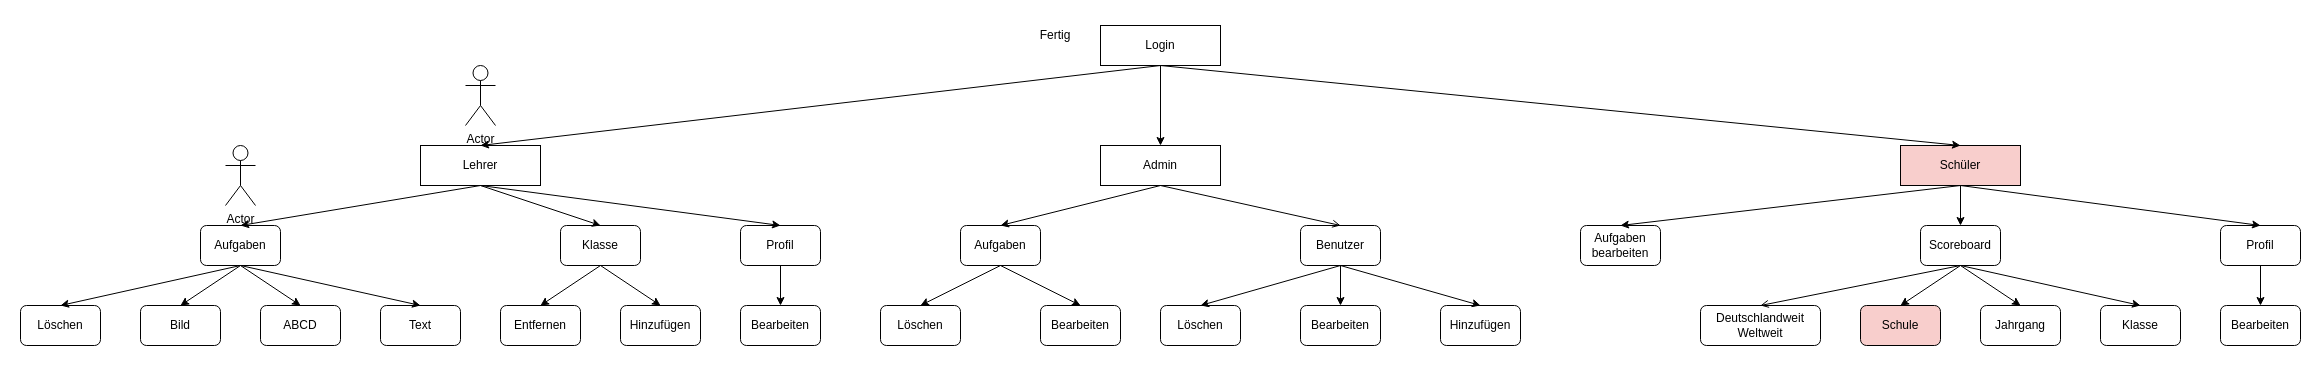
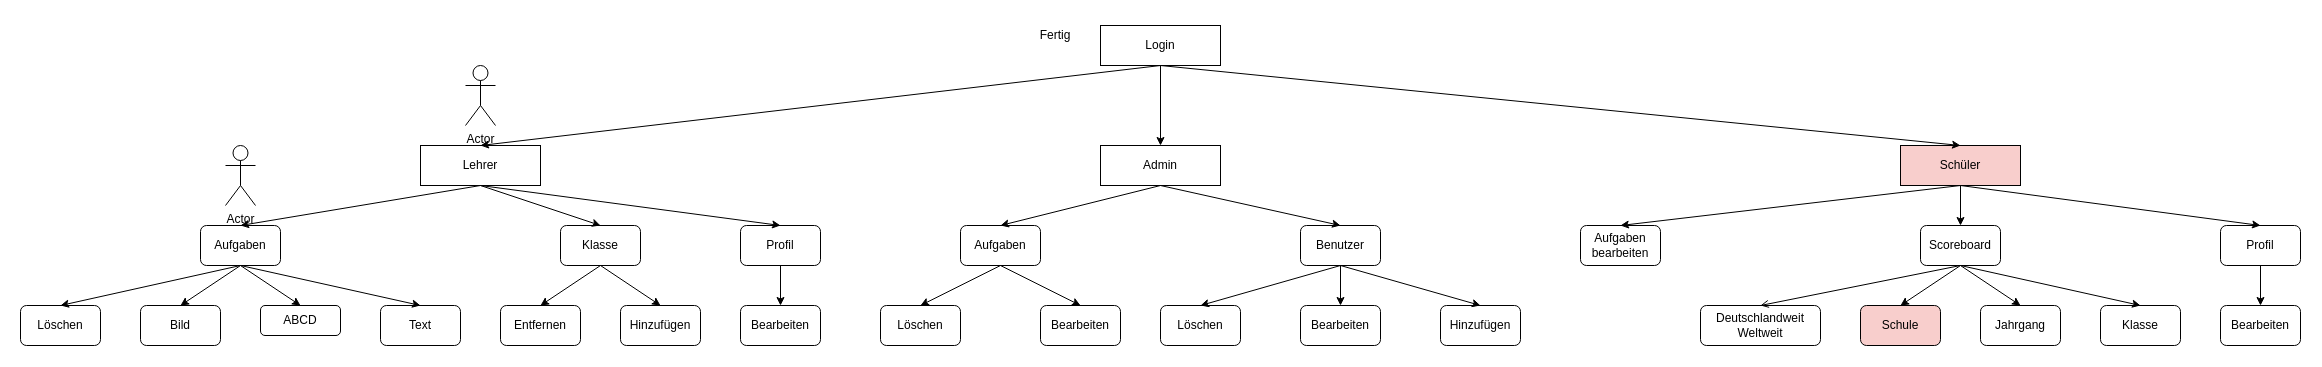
  <mxCell id="0" />
  <mxCell id="1" parent="0" />
  <mxCell id="2" value="Login" style="rounded=0;whiteSpace=wrap;html=1;" parent="1" vertex="1"><mxGeometry x="1100" y="25" width="120" height="40" as="geometry" /></mxCell>
  <mxCell id="3" value="Lehrer" style="rounded=0;whiteSpace=wrap;html=1;" parent="1" vertex="1"><mxGeometry x="420" y="145" width="120" height="40" as="geometry" /></mxCell>
  <mxCell id="4" value="Schüler" style="rounded=0;whiteSpace=wrap;html=1;fillColor=#f8cecc;" parent="1" vertex="1"><mxGeometry x="1900" y="145" width="120" height="40" as="geometry" /></mxCell>
  <mxCell id="5" value="" style="endArrow=classic;html=1;rounded=0;exitX=0.5;exitY=1;exitDx=0;exitDy=0;entryX=0.5;entryY=0;entryDx=0;entryDy=0;" parent="1" source="2" target="3" edge="1"><mxGeometry width="50" height="50" relative="1" as="geometry"><mxPoint x="1220" y="345" as="sourcePoint" /><mxPoint x="1270" y="295" as="targetPoint" /></mxGeometry></mxCell>
  <mxCell id="6" value="" style="endArrow=classic;html=1;rounded=0;exitX=0.5;exitY=1;exitDx=0;exitDy=0;entryX=0.5;entryY=0;entryDx=0;entryDy=0;" parent="1" source="2" target="4" edge="1"><mxGeometry width="50" height="50" relative="1" as="geometry"><mxPoint x="1260" y="105" as="sourcePoint" /><mxPoint x="1310" y="55" as="targetPoint" /></mxGeometry></mxCell>
  <mxCell id="7" value="Admin" style="rounded=0;whiteSpace=wrap;html=1;" parent="1" vertex="1"><mxGeometry x="1100" y="145" width="120" height="40" as="geometry" /></mxCell>
  <mxCell id="8" value="" style="endArrow=classic;html=1;rounded=0;entryX=0.5;entryY=0;entryDx=0;entryDy=0;" parent="1" target="7" edge="1"><mxGeometry width="50" height="50" relative="1" as="geometry"><mxPoint x="1160" y="65" as="sourcePoint" /><mxPoint x="1200" y="75" as="targetPoint" /></mxGeometry></mxCell>
  <mxCell id="9" value="Aufgaben" style="rounded=1;whiteSpace=wrap;html=1;" parent="1" vertex="1"><mxGeometry x="200" y="225" width="80" height="40" as="geometry" /></mxCell>
  <mxCell id="10" value="Klasse" style="rounded=1;whiteSpace=wrap;html=1;" parent="1" vertex="1"><mxGeometry x="560" y="225" width="80" height="40" as="geometry" /></mxCell>
  <mxCell id="11" value="Profil" style="rounded=1;whiteSpace=wrap;html=1;" parent="1" vertex="1"><mxGeometry y="225" width="80" height="40" as="geometry" x="740" /></mxCell>
  <mxCell id="12" value="" style="endArrow=classic;html=1;rounded=0;exitX=0.5;exitY=1;exitDx=0;exitDy=0;entryX=0.5;entryY=0;entryDx=0;entryDy=0;" parent="1" source="3" target="9" edge="1"><mxGeometry width="50" height="50" relative="1" as="geometry"><mxPoint x="460" y="195" as="sourcePoint" /><mxPoint x="510" y="145" as="targetPoint" /></mxGeometry></mxCell>
  <mxCell id="13" value="" style="endArrow=classic;html=1;rounded=0;entryX=0.5;entryY=0;entryDx=0;entryDy=0;exitX=0.5;exitY=1;exitDx=0;exitDy=0;" parent="1" source="3" target="10" edge="1"><mxGeometry width="50" height="50" relative="1" as="geometry"><mxPoint x="630" y="205" as="sourcePoint" /><mxPoint x="510" y="165" as="targetPoint" /></mxGeometry></mxCell>
  <mxCell id="14" value="" style="endArrow=classic;html=1;rounded=0;exitX=0.5;exitY=1;exitDx=0;exitDy=0;entryX=0.5;entryY=0;entryDx=0;entryDy=0;" parent="1" source="3" target="11" edge="1"><mxGeometry width="50" height="50" relative="1" as="geometry"><mxPoint x="750" y="195" as="sourcePoint" /><mxPoint x="800" y="145" as="targetPoint" /></mxGeometry></mxCell>
  <mxCell id="15" value="Benutzer" style="rounded=1;whiteSpace=wrap;html=1;" parent="1" vertex="1"><mxGeometry x="1300" y="225" width="80" height="40" as="geometry" /></mxCell>
  <mxCell id="16" value="Aufgaben" style="rounded=1;whiteSpace=wrap;html=1;" parent="1" vertex="1"><mxGeometry x="960" y="225" width="80" height="40" as="geometry" /></mxCell>
  <mxCell id="17" value="" style="endArrow=classic;html=1;rounded=0;exitX=0.5;exitY=1;exitDx=0;exitDy=0;entryX=0.5;entryY=0;entryDx=0;entryDy=0;" parent="1" source="7" target="16" edge="1"><mxGeometry width="50" height="50" relative="1" as="geometry"><mxPoint x="1010" y="355" as="sourcePoint" /><mxPoint x="1060" y="305" as="targetPoint" /></mxGeometry></mxCell>
- <mxCell id="18" value="" style="endArrow=open;html=1;rounded=0;exitX=0.5;exitY=1;exitDx=0;exitDy=0;entryX=0.5;entryY=0;entryDx=0;entryDy=0;" parent="1" source="7" target="15" edge="1"><mxGeometry width="50" height="50" relative="1" as="geometry"><mxPoint x="1140" y="405" as="sourcePoint" /><mxPoint x="1190" y="355" as="targetPoint" /></mxGeometry></mxCell>
+ <mxCell id="18" value="" style="endArrow=classic;html=1;rounded=0;exitX=0.5;exitY=1;exitDx=0;exitDy=0;entryX=0.5;entryY=0;entryDx=0;entryDy=0;" parent="1" source="7" target="15" edge="1"><mxGeometry width="50" height="50" relative="1" as="geometry"><mxPoint x="1140" y="405" as="sourcePoint" /><mxPoint x="1190" y="355" as="targetPoint" /></mxGeometry></mxCell>
  <mxCell id="19" value="Aufgaben&lt;div&gt;bearbeiten&lt;/div&gt;" style="rounded=1;whiteSpace=wrap;html=1;" parent="1" vertex="1"><mxGeometry x="1580" y="225" width="80" height="40" as="geometry" /></mxCell>
  <mxCell id="20" value="Scoreboard" style="rounded=1;whiteSpace=wrap;html=1;" parent="1" vertex="1"><mxGeometry x="1920" y="225" width="80" height="40" as="geometry" /></mxCell>
  <mxCell id="21" value="Profil" style="rounded=1;whiteSpace=wrap;html=1;" parent="1" vertex="1"><mxGeometry x="2220" y="225" width="80" height="40" as="geometry" /></mxCell>
  <mxCell id="22" value="Bild" style="rounded=1;whiteSpace=wrap;html=1;" parent="1" vertex="1"><mxGeometry x="140" y="305" width="80" height="40" as="geometry" /></mxCell>
- <mxCell id="23" value="ABCD" style="rounded=1;whiteSpace=wrap;html=1;" parent="1" vertex="1"><mxGeometry x="260" y="305" width="80" height="40" as="geometry" /></mxCell>
+ <mxCell id="23" value="ABCD" style="rounded=1;whiteSpace=wrap;html=1;" parent="1" vertex="1"><mxGeometry x="260" y="305" width="80" height="30" as="geometry" /></mxCell>
  <mxCell id="24" value="Text" style="rounded=1;whiteSpace=wrap;html=1;" parent="1" vertex="1"><mxGeometry x="380" y="305" width="80" height="40" as="geometry" /></mxCell>
  <mxCell id="25" value="" style="endArrow=classic;html=1;rounded=0;exitX=0.5;exitY=1;exitDx=0;exitDy=0;entryX=0.5;entryY=0;entryDx=0;entryDy=0;" parent="1" source="9" target="22" edge="1"><mxGeometry width="50" height="50" relative="1" as="geometry"><mxPoint x="190" y="265" as="sourcePoint" /><mxPoint x="240" y="215" as="targetPoint" /></mxGeometry></mxCell>
  <mxCell id="26" value="" style="endArrow=classic;html=1;rounded=0;exitX=0.5;exitY=1;exitDx=0;exitDy=0;entryX=0.5;entryY=0;entryDx=0;entryDy=0;" parent="1" source="9" target="23" edge="1"><mxGeometry width="50" height="50" relative="1" as="geometry"><mxPoint x="200" y="185" as="sourcePoint" /><mxPoint x="250" y="135" as="targetPoint" /></mxGeometry></mxCell>
  <mxCell id="27" value="" style="endArrow=classic;html=1;rounded=0;entryX=0.5;entryY=0;entryDx=0;entryDy=0;exitX=0.5;exitY=1;exitDx=0;exitDy=0;" parent="1" source="9" target="24" edge="1"><mxGeometry width="50" height="50" relative="1" as="geometry"><mxPoint x="220" y="195" as="sourcePoint" /><mxPoint x="270" y="145" as="targetPoint" /></mxGeometry></mxCell>
  <mxCell id="28" value="" style="endArrow=classic;html=1;rounded=0;exitX=0.5;exitY=1;exitDx=0;exitDy=0;entryX=0.5;entryY=0;entryDx=0;entryDy=0;" parent="1" source="4" target="21" edge="1"><mxGeometry width="50" height="50" relative="1" as="geometry"><mxPoint x="1980" y="365" as="sourcePoint" /><mxPoint x="2030" y="315" as="targetPoint" /></mxGeometry></mxCell>
  <mxCell id="29" value="" style="endArrow=classic;html=1;rounded=0;exitX=0.5;exitY=1;exitDx=0;exitDy=0;entryX=0.5;entryY=0;entryDx=0;entryDy=0;" parent="1" source="4" target="20" edge="1"><mxGeometry width="50" height="50" relative="1" as="geometry"><mxPoint x="1910" y="355" as="sourcePoint" /><mxPoint x="1960" y="305" as="targetPoint" /></mxGeometry></mxCell>
  <mxCell id="30" value="" style="endArrow=classic;html=1;rounded=0;exitX=0.5;exitY=1;exitDx=0;exitDy=0;entryX=0.5;entryY=0;entryDx=0;entryDy=0;" parent="1" source="4" target="19" edge="1"><mxGeometry width="50" height="50" relative="1" as="geometry"><mxPoint x="2030" y="375" as="sourcePoint" /><mxPoint x="2080" y="325" as="targetPoint" /></mxGeometry></mxCell>
  <mxCell id="31" value="Löschen" style="rounded=1;whiteSpace=wrap;html=1;" parent="1" vertex="1"><mxGeometry x="20" y="305" width="80" height="40" as="geometry" /></mxCell>
  <mxCell id="32" value="" style="endArrow=classic;html=1;rounded=0;entryX=0.5;entryY=0;entryDx=0;entryDy=0;" parent="1" target="31" edge="1"><mxGeometry width="50" height="50" relative="1" as="geometry"><mxPoint x="240" y="265" as="sourcePoint" /><mxPoint x="540" y="335" as="targetPoint" /></mxGeometry></mxCell>
  <mxCell id="33" value="Hinzufügen" style="rounded=1;whiteSpace=wrap;html=1;" parent="1" vertex="1"><mxGeometry x="620" y="305" width="80" height="40" as="geometry" /></mxCell>
  <mxCell id="34" value="Entfernen" style="rounded=1;whiteSpace=wrap;html=1;" parent="1" vertex="1"><mxGeometry x="500" y="305" width="80" height="40" as="geometry" /></mxCell>
  <mxCell id="35" value="" style="endArrow=classic;html=1;rounded=0;exitX=0.5;exitY=1;exitDx=0;exitDy=0;entryX=0.5;entryY=0;entryDx=0;entryDy=0;" parent="1" source="10" target="33" edge="1"><mxGeometry width="50" height="50" relative="1" as="geometry"><mxPoint x="350" y="275" as="sourcePoint" /><mxPoint x="400" y="225" as="targetPoint" /></mxGeometry></mxCell>
  <mxCell id="36" value="" style="endArrow=classic;html=1;rounded=0;exitX=0.5;exitY=1;exitDx=0;exitDy=0;entryX=0.5;entryY=0;entryDx=0;entryDy=0;" parent="1" source="10" target="34" edge="1"><mxGeometry width="50" height="50" relative="1" as="geometry"><mxPoint x="480" y="295" as="sourcePoint" /><mxPoint x="530" y="245" as="targetPoint" /></mxGeometry></mxCell>
  <mxCell id="37" value="Bearbeiten" style="rounded=1;whiteSpace=wrap;html=1;" parent="1" vertex="1"><mxGeometry y="305" width="80" height="40" as="geometry" x="740" /></mxCell>
  <mxCell id="38" value="" style="endArrow=classic;html=1;rounded=0;exitX=0.5;exitY=1;exitDx=0;exitDy=0;entryX=0.5;entryY=0;entryDx=0;entryDy=0;" parent="1" source="11" target="37" edge="1"><mxGeometry width="50" height="50" relative="1" as="geometry"><mxPoint x="760" y="455" as="sourcePoint" /><mxPoint x="810" y="405" as="targetPoint" /></mxGeometry></mxCell>
  <mxCell id="39" value="Klasse" style="rounded=1;whiteSpace=wrap;html=1;" parent="1" vertex="1"><mxGeometry x="2100" y="305" width="80" height="40" as="geometry" /></mxCell>
  <mxCell id="40" value="Jahrgang" style="rounded=1;whiteSpace=wrap;html=1;" parent="1" vertex="1"><mxGeometry x="1980" y="305" width="80" height="40" as="geometry" /></mxCell>
  <mxCell id="41" value="Schule" style="rounded=1;whiteSpace=wrap;html=1;fillColor=#f8cecc;" parent="1" vertex="1"><mxGeometry x="1860" y="305" width="80" height="40" as="geometry" /></mxCell>
  <mxCell id="42" value="Deutschlandweit&lt;div&gt;Weltweit&lt;/div&gt;" style="rounded=1;whiteSpace=wrap;html=1;" parent="1" vertex="1"><mxGeometry x="1700" y="305" width="120" height="40" as="geometry" /></mxCell>
  <mxCell id="43" value="" style="endArrow=classic;html=1;rounded=0;exitX=0.5;exitY=1;exitDx=0;exitDy=0;entryX=0.5;entryY=0;entryDx=0;entryDy=0;" parent="1" source="20" target="41" edge="1"><mxGeometry width="50" height="50" relative="1" as="geometry"><mxPoint x="1540" y="285" as="sourcePoint" /><mxPoint x="1590" y="235" as="targetPoint" /></mxGeometry></mxCell>
  <mxCell id="44" value="" style="endArrow=open;html=1;rounded=0;exitX=0.5;exitY=1;exitDx=0;exitDy=0;entryX=0.5;entryY=0;entryDx=0;entryDy=0;" parent="1" source="20" target="42" edge="1"><mxGeometry width="50" height="50" relative="1" as="geometry"><mxPoint x="910" y="275" as="sourcePoint" /><mxPoint x="960" y="225" as="targetPoint" /></mxGeometry></mxCell>
  <mxCell id="45" value="" style="endArrow=classic;html=1;rounded=0;exitX=0.5;exitY=1;exitDx=0;exitDy=0;entryX=0.5;entryY=0;entryDx=0;entryDy=0;" parent="1" source="20" target="40" edge="1"><mxGeometry width="50" height="50" relative="1" as="geometry"><mxPoint x="1720" y="345" as="sourcePoint" /><mxPoint x="1770" y="295" as="targetPoint" /></mxGeometry></mxCell>
  <mxCell id="46" value="" style="endArrow=classic;html=1;rounded=0;exitX=0.5;exitY=1;exitDx=0;exitDy=0;entryX=0.5;entryY=0;entryDx=0;entryDy=0;" parent="1" source="20" target="39" edge="1"><mxGeometry width="50" height="50" relative="1" as="geometry"><mxPoint x="1860" y="285" as="sourcePoint" /><mxPoint x="1910" y="235" as="targetPoint" /></mxGeometry></mxCell>
  <mxCell id="47" value="Bearbeiten" style="rounded=1;whiteSpace=wrap;html=1;" parent="1" vertex="1"><mxGeometry x="2220" y="305" width="80" height="40" as="geometry" /></mxCell>
  <mxCell id="48" value="" style="endArrow=classic;html=1;rounded=0;exitX=0.5;exitY=1;exitDx=0;exitDy=0;entryX=0.5;entryY=0;entryDx=0;entryDy=0;" parent="1" source="21" target="47" edge="1"><mxGeometry width="50" height="50" relative="1" as="geometry"><mxPoint x="2390" y="275" as="sourcePoint" /><mxPoint x="2440" y="225" as="targetPoint" /></mxGeometry></mxCell>
  <mxCell id="49" value="Löschen" style="rounded=1;whiteSpace=wrap;html=1;" parent="1" vertex="1"><mxGeometry x="880" y="305" width="80" height="40" as="geometry" /></mxCell>
  <mxCell id="50" value="Bearbeiten" style="rounded=1;whiteSpace=wrap;html=1;" parent="1" vertex="1"><mxGeometry x="1040" y="305" width="80" height="40" as="geometry" /></mxCell>
  <mxCell id="51" value="" style="endArrow=classic;html=1;rounded=0;exitX=0.5;exitY=1;exitDx=0;exitDy=0;entryX=0.5;entryY=0;entryDx=0;entryDy=0;" parent="1" source="16" target="49" edge="1"><mxGeometry width="50" height="50" relative="1" as="geometry"><mxPoint x="900" y="415" as="sourcePoint" /><mxPoint x="950" y="365" as="targetPoint" /></mxGeometry></mxCell>
  <mxCell id="52" value="" style="endArrow=classic;html=1;rounded=0;entryX=0.5;entryY=0;entryDx=0;entryDy=0;exitX=0.5;exitY=1;exitDx=0;exitDy=0;" parent="1" source="16" target="50" edge="1"><mxGeometry width="50" height="50" relative="1" as="geometry"><mxPoint x="1000" y="445" as="sourcePoint" /><mxPoint x="1126" y="309" as="targetPoint" /></mxGeometry></mxCell>
  <mxCell id="53" value="Löschen" style="rounded=1;whiteSpace=wrap;html=1;" parent="1" vertex="1"><mxGeometry x="1160" y="305" width="80" height="40" as="geometry" /></mxCell>
  <mxCell id="54" value="Bearbeiten" style="rounded=1;whiteSpace=wrap;html=1;" parent="1" vertex="1"><mxGeometry x="1300" y="305" width="80" height="40" as="geometry" /></mxCell>
  <mxCell id="55" value="Hinzufügen" style="rounded=1;whiteSpace=wrap;html=1;" parent="1" vertex="1"><mxGeometry x="1440" y="305" width="80" height="40" as="geometry" /></mxCell>
  <mxCell id="56" value="" style="endArrow=classic;html=1;rounded=0;exitX=0.5;exitY=1;exitDx=0;exitDy=0;entryX=0.5;entryY=0;entryDx=0;entryDy=0;" parent="1" source="15" target="53" edge="1"><mxGeometry width="50" height="50" relative="1" as="geometry"><mxPoint x="1510" y="245" as="sourcePoint" /><mxPoint x="1560" y="195" as="targetPoint" /></mxGeometry></mxCell>
  <mxCell id="57" value="" style="endArrow=classic;html=1;rounded=0;entryX=0.5;entryY=0;entryDx=0;entryDy=0;exitX=0.5;exitY=1;exitDx=0;exitDy=0;" parent="1" source="15" target="55" edge="1"><mxGeometry width="50" height="50" relative="1" as="geometry"><mxPoint x="1540" y="55" as="sourcePoint" /><mxPoint x="1460" y="205" as="targetPoint" /></mxGeometry></mxCell>
  <mxCell id="58" value="" style="endArrow=classic;html=1;rounded=0;entryX=0.5;entryY=0;entryDx=0;entryDy=0;exitX=0.5;exitY=1;exitDx=0;exitDy=0;" parent="1" source="15" target="54" edge="1"><mxGeometry width="50" height="50" relative="1" as="geometry"><mxPoint x="1540" y="55" as="sourcePoint" /><mxPoint x="1590" y="225" as="targetPoint" /></mxGeometry></mxCell>
  <mxCell id="59" value="Fertig" style="text;html=1;align=center;verticalAlign=middle;whiteSpace=wrap;rounded=0;" vertex="1" parent="1"><mxGeometry x="1025" y="20" width="60" height="30" as="geometry" /></mxCell>
  <mxCell id="60" value="Actor" style="shape=umlActor;verticalLabelPosition=bottom;verticalAlign=top;html=1;outlineConnect=0;" vertex="1" parent="1"><mxGeometry x="465" y="65" width="30" height="60" as="geometry" /></mxCell>
  <mxCell id="61" value="Actor" style="shape=umlActor;verticalLabelPosition=bottom;verticalAlign=top;html=1;outlineConnect=0;" vertex="1" parent="1"><mxGeometry x="225" y="145" width="30" height="60" as="geometry" /></mxCell>
